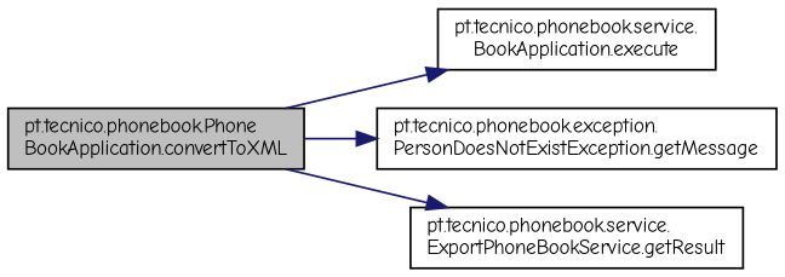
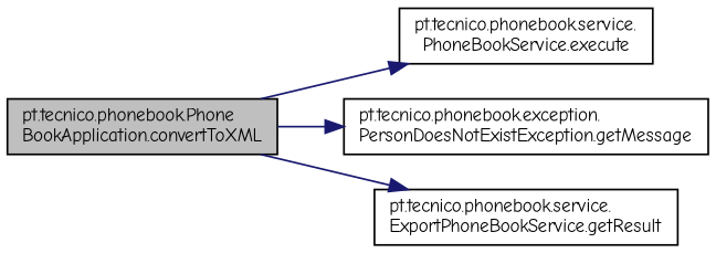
  digraph {
    fontname="Comic Neue"
    rankdir=LR
    node [color=black fillcolor=white fontname="Comic Neue" fontsize=10 shape=record style=filled]
    edge [color=midnightblue fontname="Comic Neue" fontsize=10 labelfontname=Helvetica labelfontsize=10 style=solid]
    n1 [fillcolor=grey75 fontcolor=black height=0.2 label="pt.tecnico.phonebook.Phone\lBookApplication.convertToXML" width=0.4]
-   n2 [height=0.2 label="pt.tecnico.phonebook.service.\lBookApplication.execute" width=0.4]
+   n2 [height=0.2 label="pt.tecnico.phonebook.service.\lPhoneBookService.execute" width=0.4]
    n3 [height=0.2 label="pt.tecnico.phonebook.exception.\lPersonDoesNotExistException.getMessage" width=0.4]
    n4 [height=0.2 label="pt.tecnico.phonebook.service.\lExportPhoneBookService.getResult" width=0.4]
    n1 -> n2
    n1 -> n3
    n1 -> n4
  }
